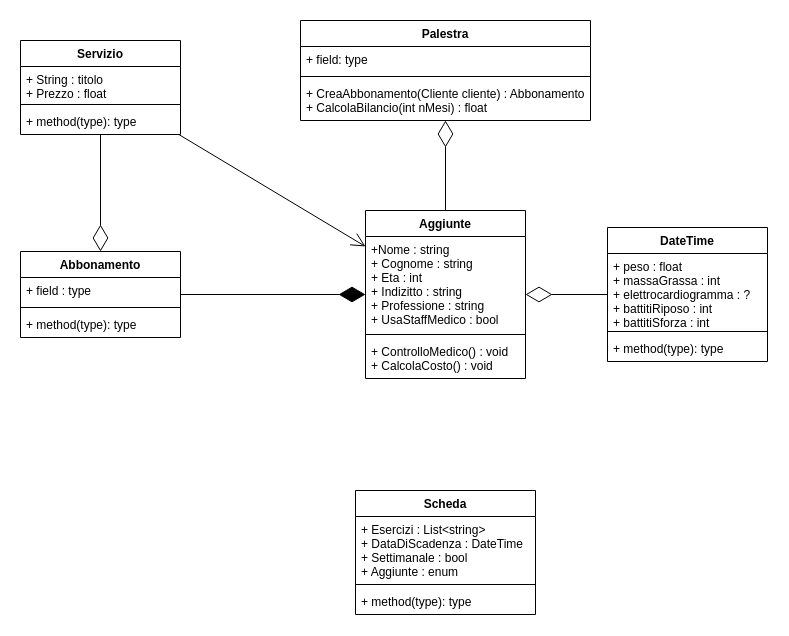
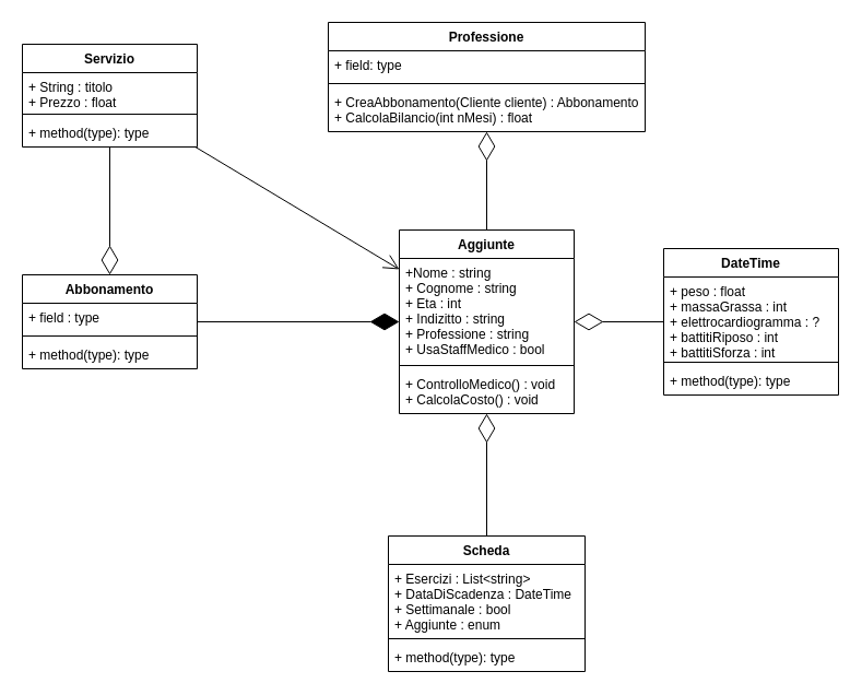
  <mxCell id="0" />
  <mxCell id="1" parent="0" />
- <mxCell id="2" value="Palestra" style="swimlane;fontStyle=1;align=center;verticalAlign=top;childLayout=stackLayout;horizontal=1;startSize=26;horizontalStack=0;resizeParent=1;resizeParentMax=0;resizeLast=0;collapsible=1;marginBottom=0;" vertex="1" parent="1"><mxGeometry x="300" y="20" width="290" height="100" as="geometry" /></mxCell>
+ <mxCell id="2" value="Professione" style="swimlane;fontStyle=1;align=center;verticalAlign=top;childLayout=stackLayout;horizontal=1;startSize=26;horizontalStack=0;resizeParent=1;resizeParentMax=0;resizeLast=0;collapsible=1;marginBottom=0;" vertex="1" parent="1"><mxGeometry x="300" y="20" width="290" height="100" as="geometry" /></mxCell>
  <mxCell id="3" value="+ field: type" style="text;strokeColor=none;fillColor=none;align=left;verticalAlign=top;spacingLeft=4;spacingRight=4;overflow=hidden;rotatable=0;points=[[0,0.5],[1,0.5]];portConstraint=eastwest;" vertex="1" parent="2"><mxGeometry y="26" width="290" height="26" as="geometry" /></mxCell>
  <mxCell id="4" value="" style="line;strokeWidth=1;fillColor=none;align=left;verticalAlign=middle;spacingTop=-1;spacingLeft=3;spacingRight=3;rotatable=0;labelPosition=right;points=[];portConstraint=eastwest;" vertex="1" parent="2"><mxGeometry y="52" width="290" height="8" as="geometry" /></mxCell>
  <mxCell id="5" value="+ CreaAbbonamento(Cliente cliente) : Abbonamento&#10;+ CalcolaBilancio(int nMesi) : float" style="text;strokeColor=none;fillColor=none;align=left;verticalAlign=top;spacingLeft=4;spacingRight=4;overflow=hidden;rotatable=0;points=[[0,0.5],[1,0.5]];portConstraint=eastwest;" vertex="1" parent="2"><mxGeometry y="60" width="290" height="40" as="geometry" /></mxCell>
  <mxCell id="6" value="Abbonamento&#10;" style="swimlane;fontStyle=1;align=center;verticalAlign=top;childLayout=stackLayout;horizontal=1;startSize=26;horizontalStack=0;resizeParent=1;resizeParentMax=0;resizeLast=0;collapsible=1;marginBottom=0;" vertex="1" parent="1"><mxGeometry x="20" y="251" width="160" height="86" as="geometry" /></mxCell>
  <mxCell id="7" value="+ field : type" style="text;strokeColor=none;fillColor=none;align=left;verticalAlign=top;spacingLeft=4;spacingRight=4;overflow=hidden;rotatable=0;points=[[0,0.5],[1,0.5]];portConstraint=eastwest;" vertex="1" parent="6"><mxGeometry y="26" width="160" height="26" as="geometry" /></mxCell>
  <mxCell id="8" value="" style="line;strokeWidth=1;fillColor=none;align=left;verticalAlign=middle;spacingTop=-1;spacingLeft=3;spacingRight=3;rotatable=0;labelPosition=right;points=[];portConstraint=eastwest;" vertex="1" parent="6"><mxGeometry y="52" width="160" height="8" as="geometry" /></mxCell>
  <mxCell id="9" value="+ method(type): type" style="text;strokeColor=none;fillColor=none;align=left;verticalAlign=top;spacingLeft=4;spacingRight=4;overflow=hidden;rotatable=0;points=[[0,0.5],[1,0.5]];portConstraint=eastwest;" vertex="1" parent="6"><mxGeometry y="60" width="160" height="26" as="geometry" /></mxCell>
  <mxCell id="10" value="Aggiunte" style="swimlane;fontStyle=1;align=center;verticalAlign=top;childLayout=stackLayout;horizontal=1;startSize=26;horizontalStack=0;resizeParent=1;resizeParentMax=0;resizeLast=0;collapsible=1;marginBottom=0;" vertex="1" parent="1"><mxGeometry x="365" y="210" width="160" height="168" as="geometry" /></mxCell>
  <mxCell id="11" value="+Nome : string&#10;+ Cognome : string&#10;+ Eta : int&#10;+ Indizitto : string&#10;+ Professione : string&#10;+ UsaStaffMedico : bool" style="text;strokeColor=none;fillColor=none;align=left;verticalAlign=top;spacingLeft=4;spacingRight=4;overflow=hidden;rotatable=0;points=[[0,0.5],[1,0.5]];portConstraint=eastwest;" vertex="1" parent="10"><mxGeometry y="26" width="160" height="94" as="geometry" /></mxCell>
  <mxCell id="12" value="" style="line;strokeWidth=1;fillColor=none;align=left;verticalAlign=middle;spacingTop=-1;spacingLeft=3;spacingRight=3;rotatable=0;labelPosition=right;points=[];portConstraint=eastwest;" vertex="1" parent="10"><mxGeometry y="120" width="160" height="8" as="geometry" /></mxCell>
  <mxCell id="13" value="+ ControlloMedico() : void&#10;+ CalcolaCosto() : void" style="text;strokeColor=none;fillColor=none;align=left;verticalAlign=top;spacingLeft=4;spacingRight=4;overflow=hidden;rotatable=0;points=[[0,0.5],[1,0.5]];portConstraint=eastwest;" vertex="1" parent="10"><mxGeometry y="128" width="160" height="40" as="geometry" /></mxCell>
  <mxCell id="14" value="Scheda" style="swimlane;fontStyle=1;align=center;verticalAlign=top;childLayout=stackLayout;horizontal=1;startSize=26;horizontalStack=0;resizeParent=1;resizeParentMax=0;resizeLast=0;collapsible=1;marginBottom=0;" vertex="1" parent="1"><mxGeometry x="355" y="490" width="180" height="124" as="geometry" /></mxCell>
  <mxCell id="15" value="+ Esercizi : List&lt;string&gt;&#10;+ DataDiScadenza : DateTime&#10;+ Settimanale : bool&#10;+ Aggiunte : enum" style="text;strokeColor=none;fillColor=none;align=left;verticalAlign=top;spacingLeft=4;spacingRight=4;overflow=hidden;rotatable=0;points=[[0,0.5],[1,0.5]];portConstraint=eastwest;" vertex="1" parent="14"><mxGeometry y="26" width="180" height="64" as="geometry" /></mxCell>
  <mxCell id="16" value="" style="line;strokeWidth=1;fillColor=none;align=left;verticalAlign=middle;spacingTop=-1;spacingLeft=3;spacingRight=3;rotatable=0;labelPosition=right;points=[];portConstraint=eastwest;" vertex="1" parent="14"><mxGeometry y="90" width="180" height="8" as="geometry" /></mxCell>
  <mxCell id="17" value="+ method(type): type" style="text;strokeColor=none;fillColor=none;align=left;verticalAlign=top;spacingLeft=4;spacingRight=4;overflow=hidden;rotatable=0;points=[[0,0.5],[1,0.5]];portConstraint=eastwest;" vertex="1" parent="14"><mxGeometry y="98" width="180" height="26" as="geometry" /></mxCell>
  <mxCell id="18" value="DateTime" style="swimlane;fontStyle=1;align=center;verticalAlign=top;childLayout=stackLayout;horizontal=1;startSize=26;horizontalStack=0;resizeParent=1;resizeParentMax=0;resizeLast=0;collapsible=1;marginBottom=0;" vertex="1" parent="1"><mxGeometry x="607" y="227" width="160" height="134" as="geometry" /></mxCell>
  <mxCell id="19" value="+ peso : float&#10;+ massaGrassa : int&#10;+ elettrocardiogramma : ?&#10;+ battitiRiposo : int&#10;+ battitiSforza : int&#10;" style="text;strokeColor=none;fillColor=none;align=left;verticalAlign=top;spacingLeft=4;spacingRight=4;overflow=hidden;rotatable=0;points=[[0,0.5],[1,0.5]];portConstraint=eastwest;" vertex="1" parent="18"><mxGeometry y="26" width="160" height="74" as="geometry" /></mxCell>
  <mxCell id="20" value="" style="line;strokeWidth=1;fillColor=none;align=left;verticalAlign=middle;spacingTop=-1;spacingLeft=3;spacingRight=3;rotatable=0;labelPosition=right;points=[];portConstraint=eastwest;" vertex="1" parent="18"><mxGeometry y="100" width="160" height="8" as="geometry" /></mxCell>
  <mxCell id="21" value="+ method(type): type" style="text;strokeColor=none;fillColor=none;align=left;verticalAlign=top;spacingLeft=4;spacingRight=4;overflow=hidden;rotatable=0;points=[[0,0.5],[1,0.5]];portConstraint=eastwest;" vertex="1" parent="18"><mxGeometry y="108" width="160" height="26" as="geometry" /></mxCell>
  <mxCell id="22" value="Servizio" style="swimlane;fontStyle=1;align=center;verticalAlign=top;childLayout=stackLayout;horizontal=1;startSize=26;horizontalStack=0;resizeParent=1;resizeParentMax=0;resizeLast=0;collapsible=1;marginBottom=0;" vertex="1" parent="1"><mxGeometry x="20" y="40" width="160" height="94" as="geometry" /></mxCell>
  <mxCell id="23" value="+ String : titolo&#10;+ Prezzo : float" style="text;strokeColor=none;fillColor=none;align=left;verticalAlign=top;spacingLeft=4;spacingRight=4;overflow=hidden;rotatable=0;points=[[0,0.5],[1,0.5]];portConstraint=eastwest;" vertex="1" parent="22"><mxGeometry y="26" width="160" height="34" as="geometry" /></mxCell>
  <mxCell id="24" value="" style="line;strokeWidth=1;fillColor=none;align=left;verticalAlign=middle;spacingTop=-1;spacingLeft=3;spacingRight=3;rotatable=0;labelPosition=right;points=[];portConstraint=eastwest;" vertex="1" parent="22"><mxGeometry y="60" width="160" height="8" as="geometry" /></mxCell>
  <mxCell id="25" value="+ method(type): type" style="text;strokeColor=none;fillColor=none;align=left;verticalAlign=top;spacingLeft=4;spacingRight=4;overflow=hidden;rotatable=0;points=[[0,0.5],[1,0.5]];portConstraint=eastwest;" vertex="1" parent="22"><mxGeometry y="68" width="160" height="26" as="geometry" /></mxCell>
  <mxCell id="26" value="" style="endArrow=diamondThin;endFill=1;endSize=24;html=1;" edge="1" parent="1" source="6" target="10"><mxGeometry width="160" relative="1" as="geometry"><mxPoint x="50" y="480" as="sourcePoint" /><mxPoint x="210" y="480" as="targetPoint" /></mxGeometry></mxCell>
  <mxCell id="27" value="" style="endArrow=diamondThin;endFill=0;endSize=24;html=1;" edge="1" parent="1" source="18" target="10"><mxGeometry width="160" relative="1" as="geometry"><mxPoint x="490" y="410" as="sourcePoint" /><mxPoint x="650" y="410" as="targetPoint" /></mxGeometry></mxCell>
+ <mxCell id="28" value="" style="endArrow=diamondThin;endFill=0;endSize=24;html=1;" edge="1" parent="1" source="14" target="10"><mxGeometry width="160" relative="1" as="geometry"><mxPoint x="80" y="540" as="sourcePoint" /><mxPoint x="240" y="540" as="targetPoint" /></mxGeometry></mxCell>
  <mxCell id="29" value="" style="endArrow=open;endFill=1;endSize=12;html=1;" edge="1" parent="1" source="22" target="10"><mxGeometry width="160" relative="1" as="geometry"><mxPoint x="60" y="500" as="sourcePoint" /><mxPoint x="220" y="500" as="targetPoint" /></mxGeometry></mxCell>
  <mxCell id="30" value="" style="endArrow=diamondThin;endFill=0;endSize=24;html=1;" edge="1" parent="1" source="22" target="6"><mxGeometry width="160" relative="1" as="geometry"><mxPoint x="20" y="480" as="sourcePoint" /><mxPoint x="180" y="480" as="targetPoint" /></mxGeometry></mxCell>
  <mxCell id="31" value="" style="endArrow=diamondThin;endFill=0;endSize=24;html=1;" edge="1" parent="1" source="10" target="2"><mxGeometry width="160" relative="1" as="geometry"><mxPoint x="350" y="140" as="sourcePoint" /><mxPoint x="510" y="140" as="targetPoint" /></mxGeometry></mxCell>
